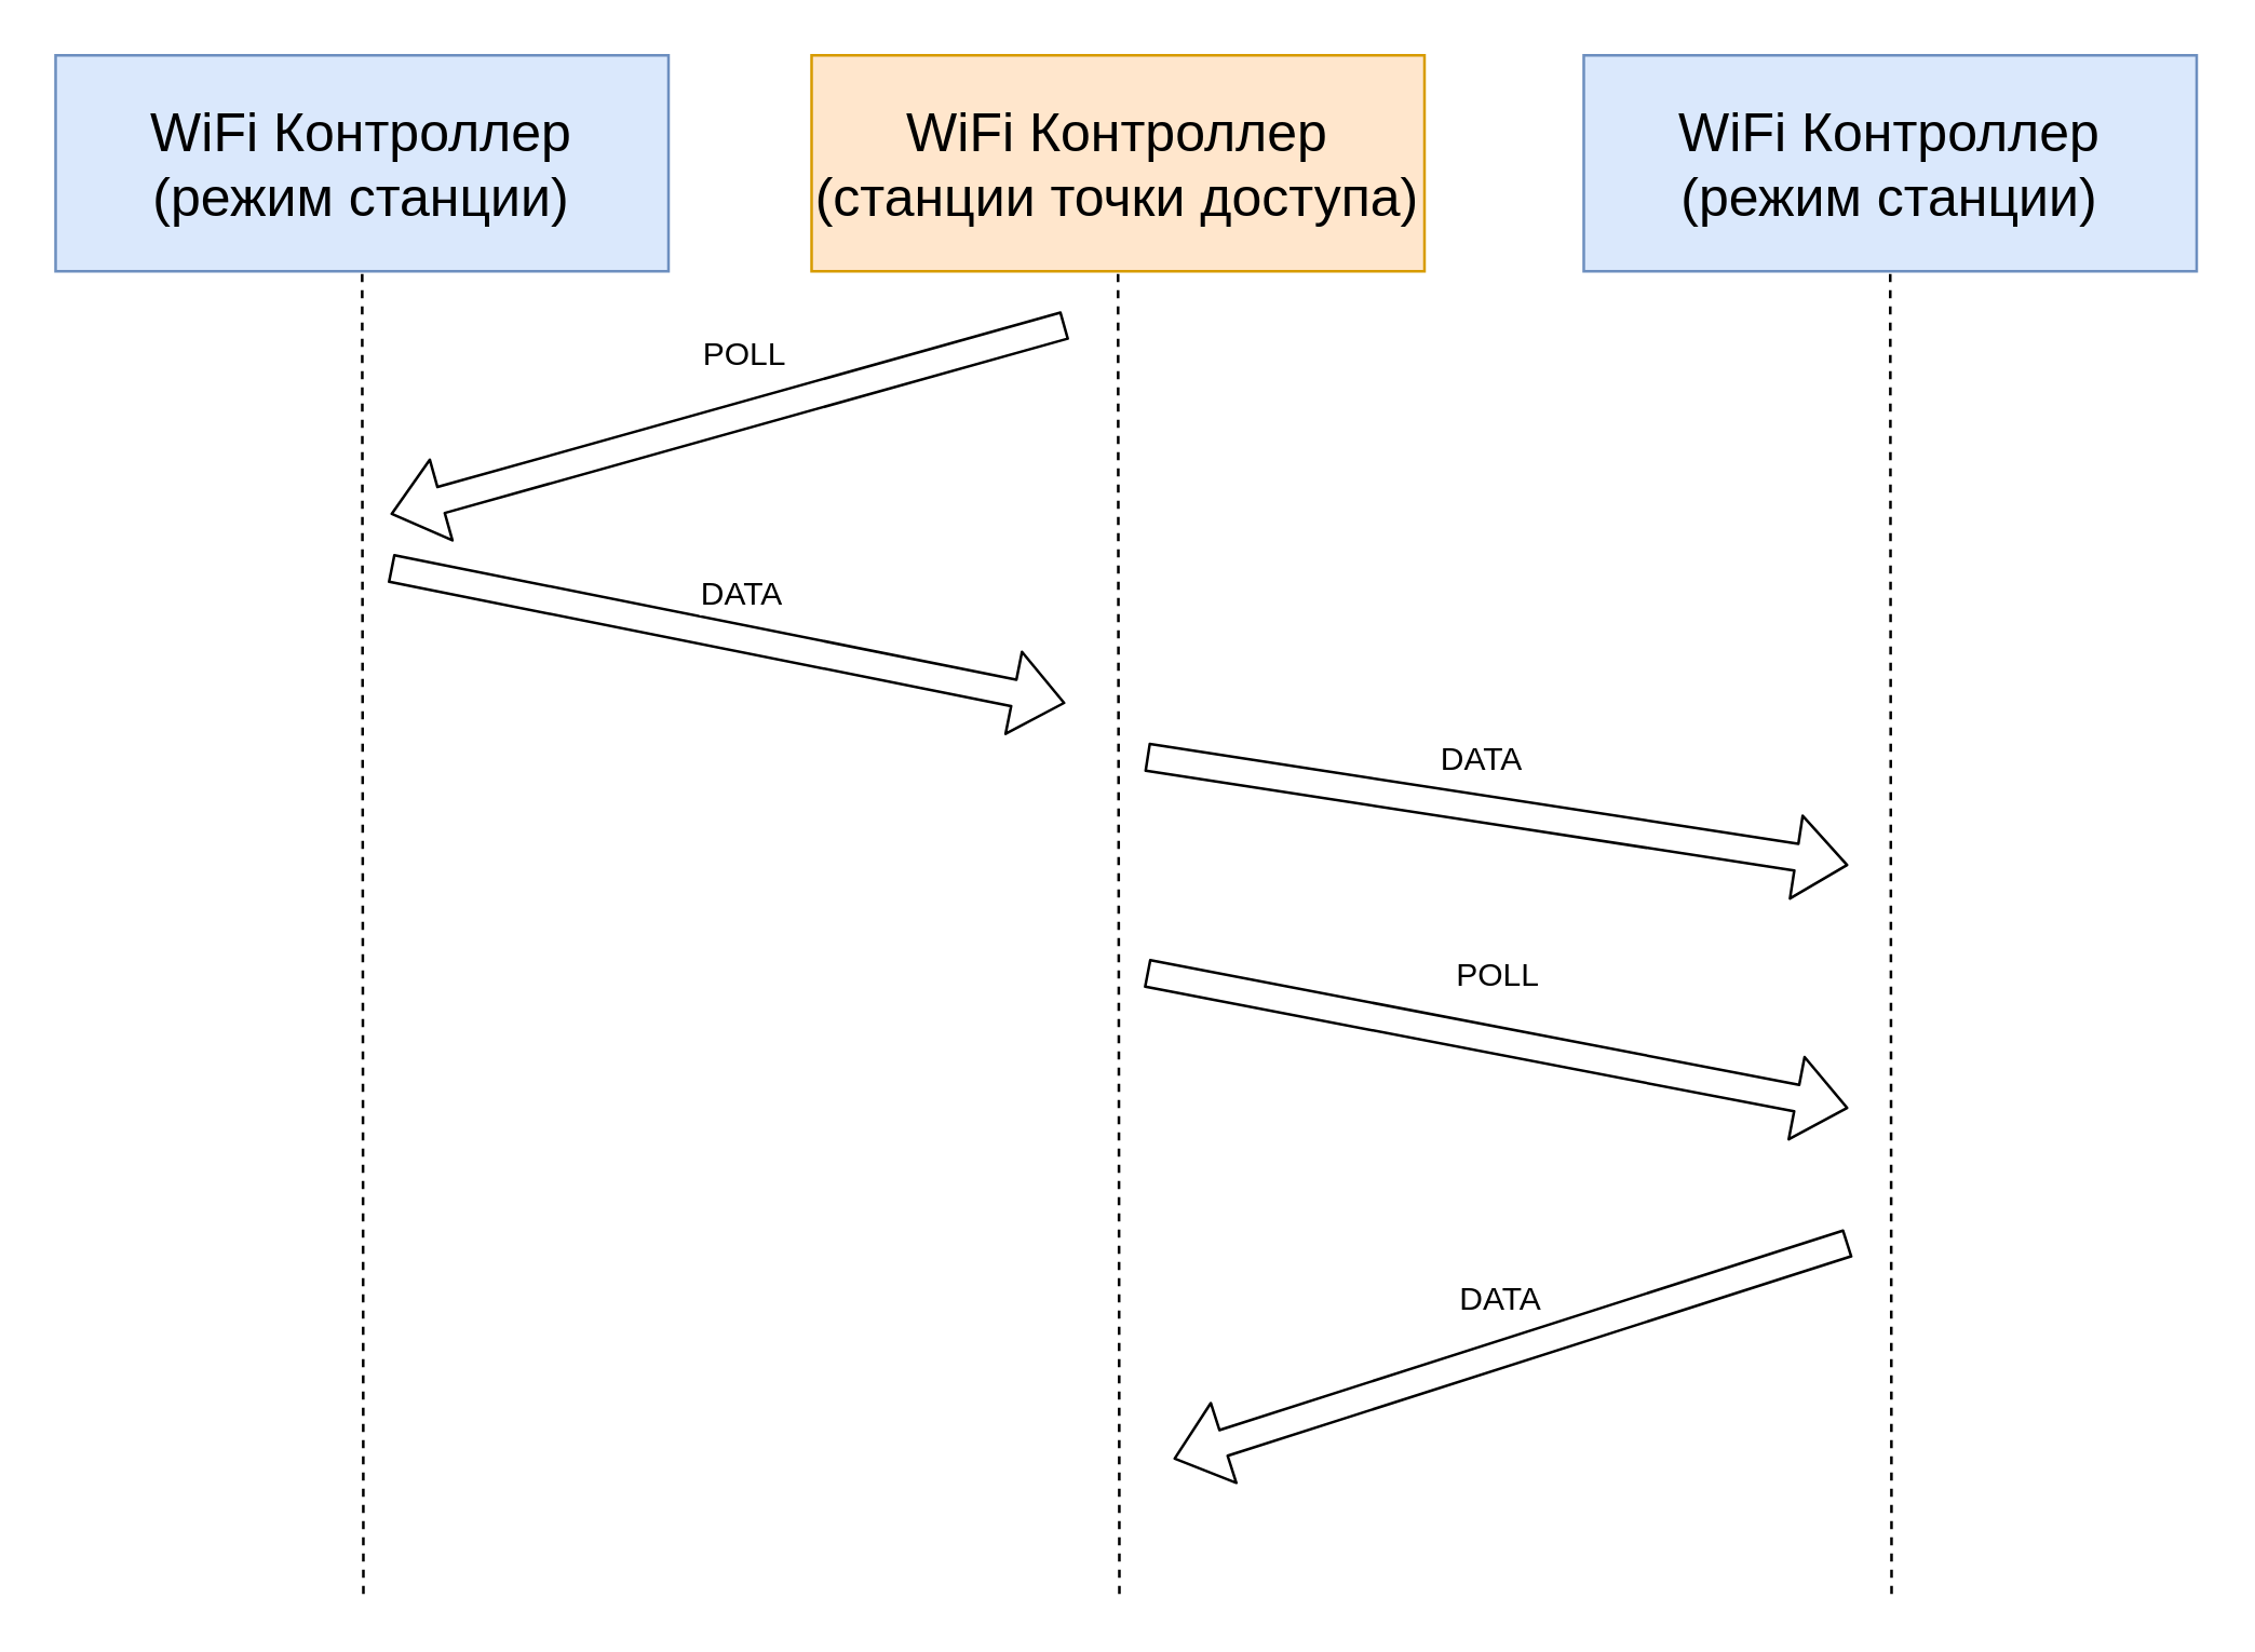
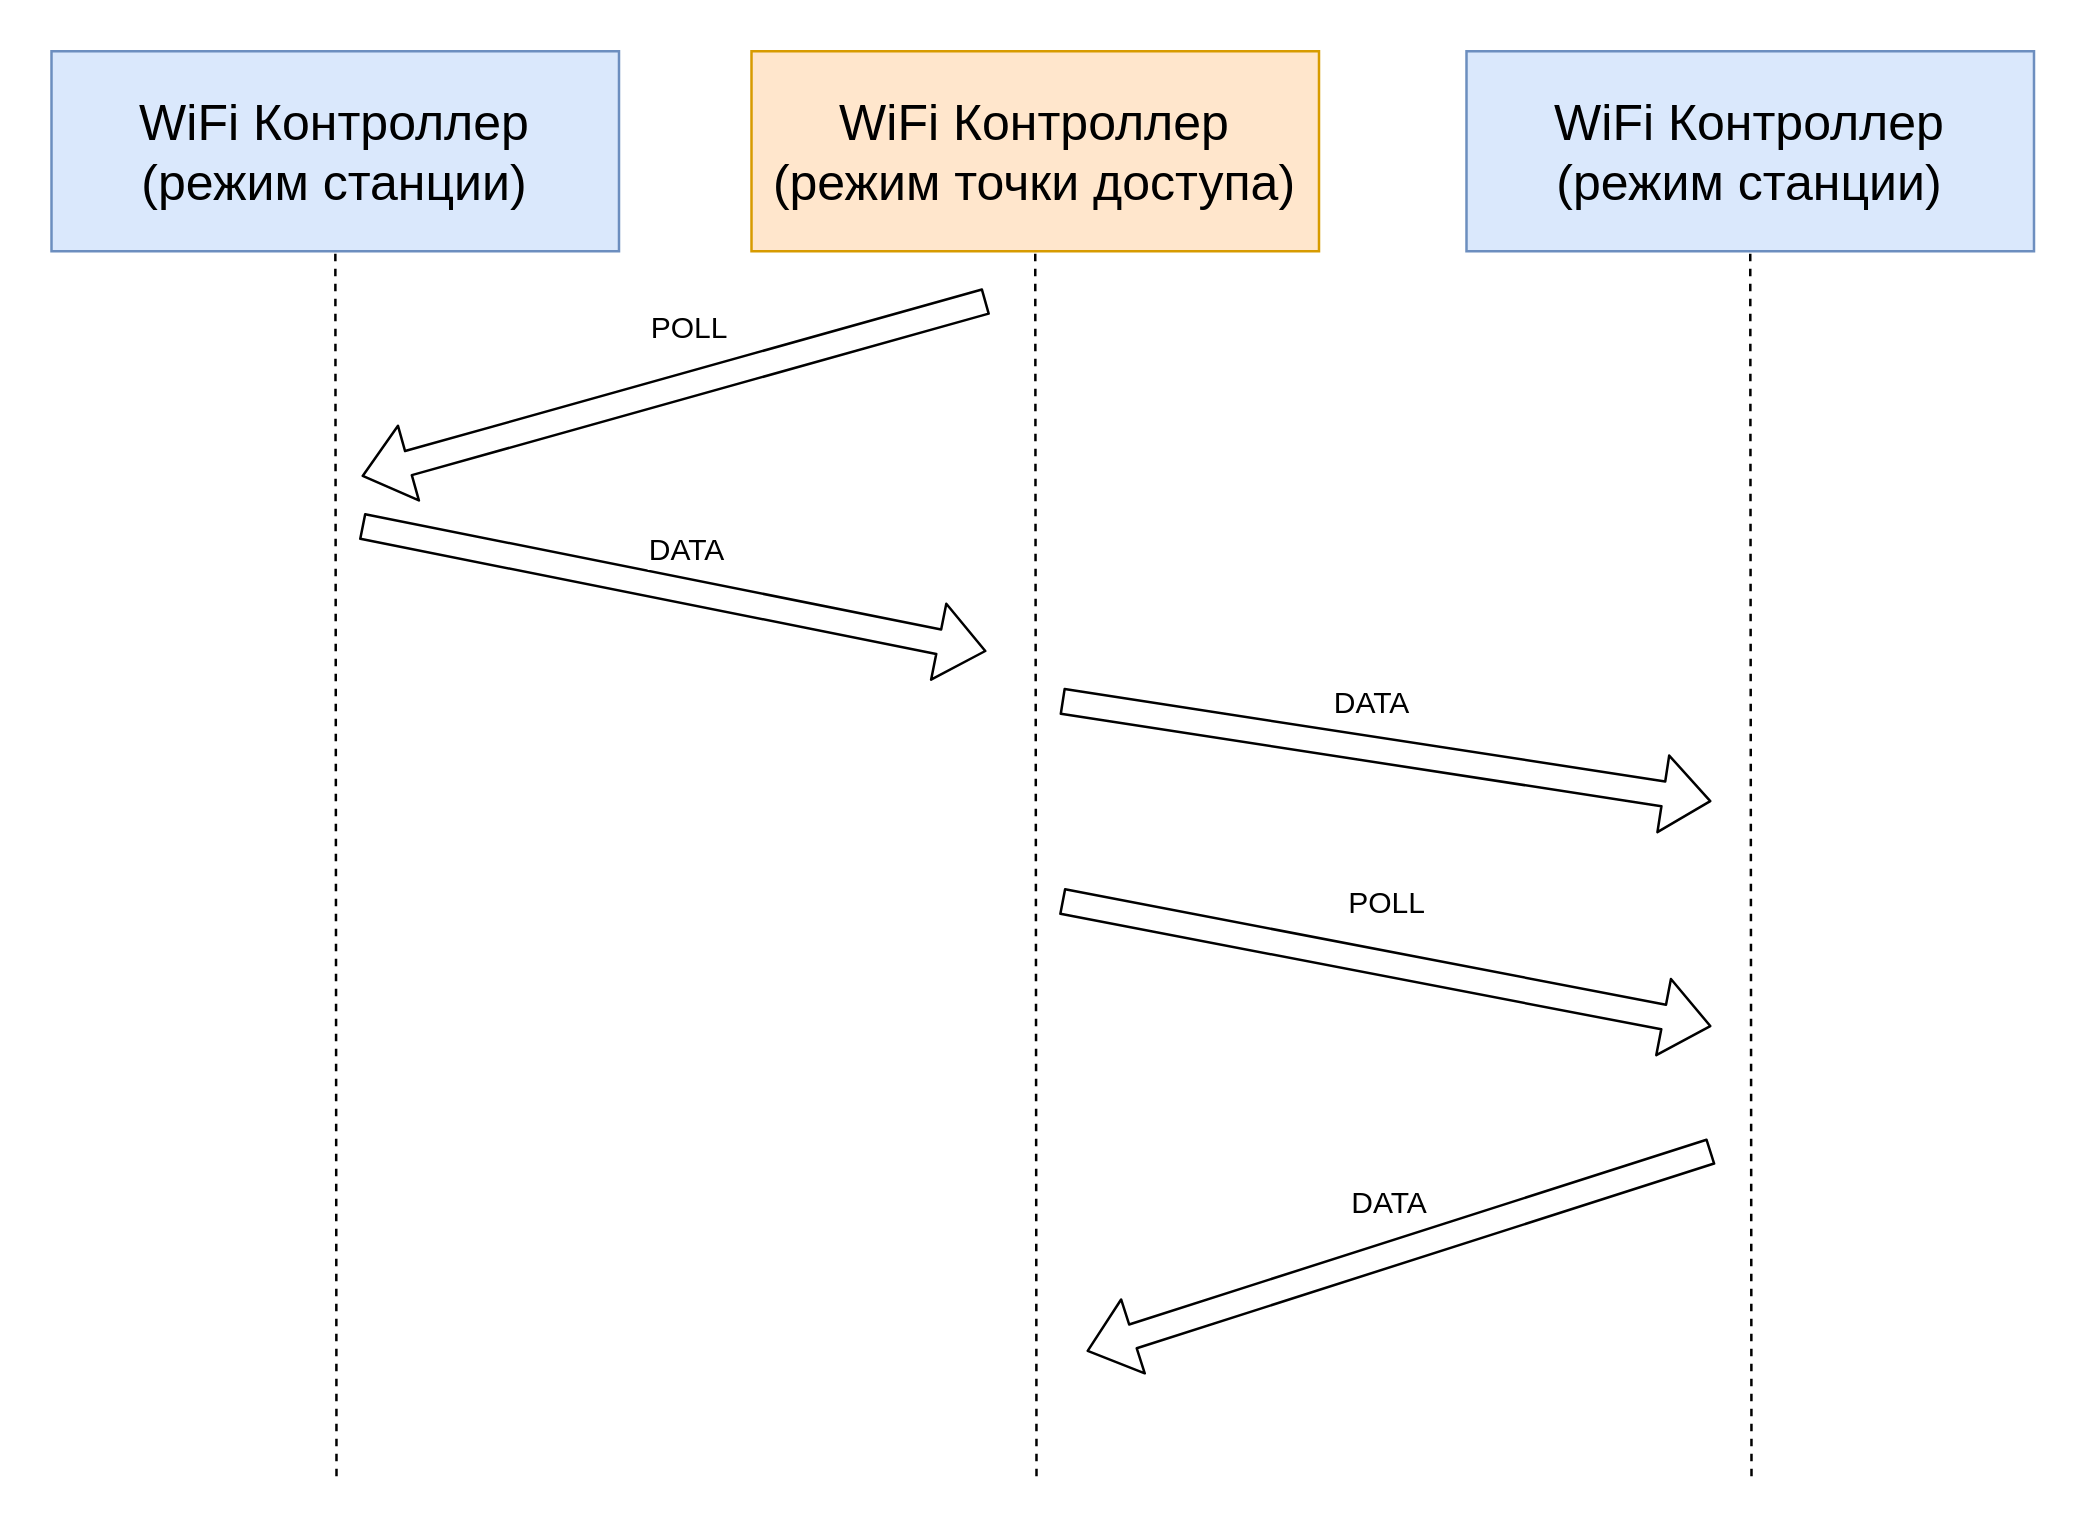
  <mxCell id="0" />
  <mxCell id="1" parent="0" />
  <mxCell id="2" value="WiFi Контроллер&lt;br&gt;(режим станции)" style="rounded=0;whiteSpace=wrap;html=1;fillColor=#dae8fc;strokeColor=#6c8ebf;fontSize=20;" parent="1" vertex="1"><mxGeometry x="20" y="20" width="227" height="80" as="geometry" /></mxCell>
- <mxCell id="3" value="WiFi Контроллер&lt;br&gt;(станции точки доступа)" style="rounded=0;whiteSpace=wrap;html=1;fillColor=#ffe6cc;strokeColor=#d79b00;fontSize=20;" parent="1" vertex="1"><mxGeometry x="300" y="20" width="227" height="80" as="geometry" /></mxCell>
+ <mxCell id="3" value="WiFi Контроллер&lt;br&gt;(режим точки доступа)" style="rounded=0;whiteSpace=wrap;html=1;fillColor=#ffe6cc;strokeColor=#d79b00;fontSize=20;" parent="1" vertex="1"><mxGeometry x="300" y="20" width="227" height="80" as="geometry" /></mxCell>
  <mxCell id="4" value="WiFi Контроллер&lt;br&gt;(режим станции)" style="rounded=0;whiteSpace=wrap;html=1;fillColor=#dae8fc;strokeColor=#6c8ebf;fontSize=20;" vertex="1" parent="1"><mxGeometry x="586" y="20" width="227" height="80" as="geometry" /></mxCell>
  <mxCell id="5" value="" style="endArrow=none;dashed=1;html=1;entryX=0.5;entryY=1;entryDx=0;entryDy=0;" edge="1" parent="1" target="3"><mxGeometry width="50" height="50" relative="1" as="geometry"><mxPoint x="414" y="590" as="sourcePoint" /><mxPoint x="350" y="100" as="targetPoint" /></mxGeometry></mxCell>
  <mxCell id="6" value="" style="endArrow=none;dashed=1;html=1;" edge="1" parent="1" target="2"><mxGeometry width="50" height="50" relative="1" as="geometry"><mxPoint x="134" y="590" as="sourcePoint" /><mxPoint x="133" y="80" as="targetPoint" /></mxGeometry></mxCell>
  <mxCell id="7" value="" style="endArrow=none;dashed=1;html=1;entryX=0.5;entryY=1;entryDx=0;entryDy=0;" edge="1" parent="1" target="4"><mxGeometry width="50" height="50" relative="1" as="geometry"><mxPoint x="700" y="590" as="sourcePoint" /><mxPoint x="702" y="80" as="targetPoint" /></mxGeometry></mxCell>
  <mxCell id="8" value="" style="shape=flexArrow;endArrow=classic;html=1;" edge="1" parent="1"><mxGeometry width="50" height="50" relative="1" as="geometry"><mxPoint x="394" y="120" as="sourcePoint" /><mxPoint x="144" y="190" as="targetPoint" /></mxGeometry></mxCell>
  <mxCell id="9" value="POLL" style="text;html=1;align=center;verticalAlign=middle;resizable=0;points=[];labelBackgroundColor=#ffffff;" vertex="1" connectable="0" parent="8"><mxGeometry x="-0.255" y="2" relative="1" as="geometry"><mxPoint x="-27.13" y="-18.08" as="offset" /></mxGeometry></mxCell>
  <mxCell id="10" value="" style="shape=flexArrow;endArrow=classic;html=1;" edge="1" parent="1"><mxGeometry width="50" height="50" relative="1" as="geometry"><mxPoint x="144" y="210" as="sourcePoint" /><mxPoint x="394" y="260" as="targetPoint" /></mxGeometry></mxCell>
  <mxCell id="11" value="DATA" style="text;html=1;align=center;verticalAlign=middle;resizable=0;points=[];labelBackgroundColor=#ffffff;" vertex="1" connectable="0" parent="10"><mxGeometry x="-0.255" y="2" relative="1" as="geometry"><mxPoint x="36.45" y="-6.67" as="offset" /></mxGeometry></mxCell>
  <mxCell id="12" value="" style="shape=flexArrow;endArrow=classic;html=1;" edge="1" parent="1"><mxGeometry width="50" height="50" relative="1" as="geometry"><mxPoint x="424" y="360" as="sourcePoint" /><mxPoint x="684" y="410" as="targetPoint" /></mxGeometry></mxCell>
  <mxCell id="13" value="POLL" style="text;html=1;align=center;verticalAlign=middle;resizable=0;points=[];labelBackgroundColor=#ffffff;" vertex="1" connectable="0" parent="12"><mxGeometry x="-0.255" y="2" relative="1" as="geometry"><mxPoint x="32.4" y="-16.73" as="offset" /></mxGeometry></mxCell>
  <mxCell id="14" value="" style="shape=flexArrow;endArrow=classic;html=1;" edge="1" parent="1"><mxGeometry width="50" height="50" relative="1" as="geometry"><mxPoint x="424" y="280" as="sourcePoint" /><mxPoint x="684" y="320" as="targetPoint" /></mxGeometry></mxCell>
  <mxCell id="15" value="DATA" style="text;html=1;align=center;verticalAlign=middle;resizable=0;points=[];labelBackgroundColor=#ffffff;" vertex="1" connectable="0" parent="14"><mxGeometry x="-0.255" y="2" relative="1" as="geometry"><mxPoint x="26.45" y="-12.92" as="offset" /></mxGeometry></mxCell>
  <mxCell id="16" value="" style="shape=flexArrow;endArrow=classic;html=1;" edge="1" parent="1"><mxGeometry width="50" height="50" relative="1" as="geometry"><mxPoint x="684" y="460" as="sourcePoint" /><mxPoint x="434" y="540" as="targetPoint" /></mxGeometry></mxCell>
  <mxCell id="17" value="DATA" style="text;html=1;align=center;verticalAlign=middle;resizable=0;points=[];labelBackgroundColor=#ffffff;" vertex="1" connectable="0" parent="16"><mxGeometry x="-0.255" y="2" relative="1" as="geometry"><mxPoint x="-37.27" y="-11.77" as="offset" /></mxGeometry></mxCell>
